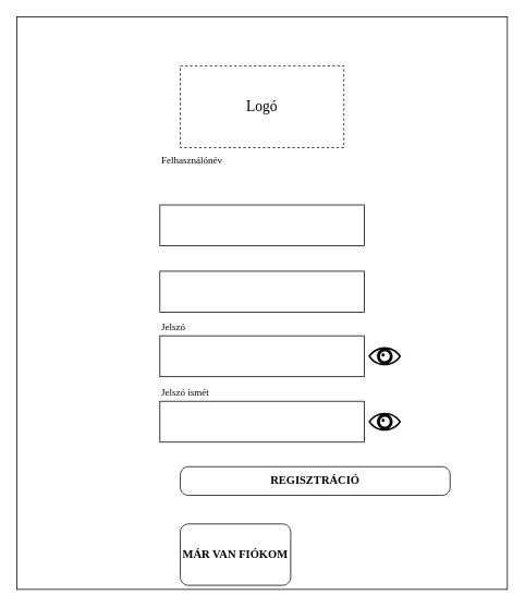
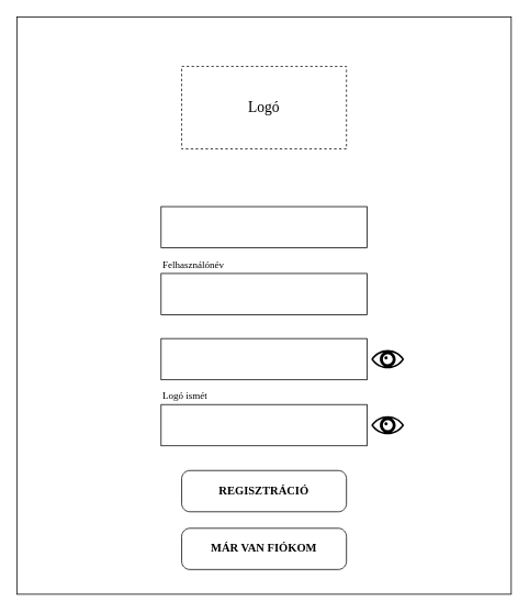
  <mxCell id="0" />
  <mxCell id="1" parent="0" />
  <mxCell id="2" value="" style="whiteSpace=wrap;html=1;fillColor=none;" parent="1" vertex="1"><mxGeometry width="600" height="700" as="geometry" x="20" y="20" /></mxCell>
  <mxCell id="3" value="&lt;font style=&quot;font-size: 18px;&quot;&gt;Logó&lt;/font&gt;" style="whiteSpace=wrap;html=1;fontSize=18;fontFamily=Comic Sans MS;dashed=1;" parent="1" vertex="1"><mxGeometry x="220" y="80" width="200" height="100" as="geometry" /></mxCell>
  <mxCell id="4" value="" style="rounded=0;whiteSpace=wrap;html=1;fontFamily=Comic Sans MS;" parent="1" vertex="1"><mxGeometry x="195" y="250" width="250" height="50" as="geometry" /></mxCell>
- <mxCell id="5" value="Jelszó ismét" style="text;html=1;strokeColor=none;fillColor=none;align=left;verticalAlign=middle;whiteSpace=wrap;rounded=0;fontFamily=Comic Sans MS;" parent="1" vertex="1"><mxGeometry x="195" y="470" width="105" height="20" as="geometry" /></mxCell>
+ <mxCell id="5" value="Logó ismét" style="text;html=1;strokeColor=none;fillColor=none;align=left;verticalAlign=middle;whiteSpace=wrap;rounded=0;fontFamily=Comic Sans MS;" parent="1" vertex="1"><mxGeometry x="195" y="470" width="105" height="20" as="geometry" /></mxCell>
  <mxCell id="6" value="" style="rounded=0;whiteSpace=wrap;html=1;fontFamily=Comic Sans MS;" parent="1" vertex="1"><mxGeometry x="195" y="490" width="250" height="50" as="geometry" /></mxCell>
  <mxCell id="7" value="" style="shape=mxgraph.signs.healthcare.eye;html=1;pointerEvents=1;fillColor=#000000;strokeColor=none;verticalLabelPosition=bottom;verticalAlign=top;align=center;aspect=fixed;strokeWidth=1;" parent="1" vertex="1"><mxGeometry x="450" y="423.9" width="40" height="22.2" as="geometry" /></mxCell>
- <mxCell id="8" value="REGISZTRÁCIÓ" style="strokeWidth=1;shadow=0;dashed=0;align=center;html=1;shape=mxgraph.mockup.buttons.button;mainText=;buttonStyle=round;fontSize=14;fontStyle=1;fillColor=none;whiteSpace=wrap;fontFamily=Comic Sans MS;" parent="1" vertex="1"><mxGeometry x="220" y="570" width="330" height="35" as="geometry" /></mxCell>
- <mxCell id="9" value="MÁR VAN FIÓKOM" style="strokeWidth=1;shadow=0;dashed=0;align=center;html=1;shape=mxgraph.mockup.buttons.button;mainText=;buttonStyle=round;fontSize=14;fontStyle=1;fillColor=none;whiteSpace=wrap;fontFamily=Comic Sans MS;" parent="1" vertex="1"><mxGeometry x="220" y="640" width="135" height="75" as="geometry" /></mxCell>
+ <mxCell id="8" value="REGISZTRÁCIÓ" style="strokeWidth=1;shadow=0;dashed=0;align=center;html=1;shape=mxgraph.mockup.buttons.button;mainText=;buttonStyle=round;fontSize=14;fontStyle=1;fillColor=none;whiteSpace=wrap;fontFamily=Comic Sans MS;" parent="1" vertex="1"><mxGeometry x="220" y="570" width="200" height="50" as="geometry" /></mxCell>
+ <mxCell id="9" value="MÁR VAN FIÓKOM" style="strokeWidth=1;shadow=0;dashed=0;align=center;html=1;shape=mxgraph.mockup.buttons.button;mainText=;buttonStyle=round;fontSize=14;fontStyle=1;fillColor=none;whiteSpace=wrap;fontFamily=Comic Sans MS;" parent="1" vertex="1"><mxGeometry x="220" y="640" width="200" height="50" as="geometry" /></mxCell>
  <mxCell id="10" value="" style="rounded=0;whiteSpace=wrap;html=1;fontFamily=Comic Sans MS;" vertex="1" parent="1"><mxGeometry x="195" y="410" width="250" height="50" as="geometry" /></mxCell>
  <mxCell id="11" value="" style="rounded=0;whiteSpace=wrap;html=1;fontFamily=Comic Sans MS;" vertex="1" parent="1"><mxGeometry x="195" y="331.1" width="250" height="50" as="geometry" /></mxCell>
- <mxCell id="12" value="Felhasználónév" style="text;html=1;strokeColor=none;fillColor=none;align=left;verticalAlign=middle;whiteSpace=wrap;rounded=0;fontFamily=Comic Sans MS;" vertex="1" parent="1"><mxGeometry x="195" y="186.1" width="105" height="20" as="geometry" /></mxCell>
- <mxCell id="13" value="Jelszó" style="text;html=1;strokeColor=none;fillColor=none;align=left;verticalAlign=middle;whiteSpace=wrap;rounded=0;fontFamily=Comic Sans MS;" vertex="1" parent="1"><mxGeometry x="195" y="390" width="105" height="20" as="geometry" /></mxCell>
+ <mxCell id="12" value="Felhasználónév" style="text;html=1;strokeColor=none;fillColor=none;align=left;verticalAlign=middle;whiteSpace=wrap;rounded=0;fontFamily=Comic Sans MS;" vertex="1" parent="1"><mxGeometry x="195" y="311.1" width="105" height="20" as="geometry" /></mxCell>
  <mxCell id="14" value="" style="shape=mxgraph.signs.healthcare.eye;html=1;pointerEvents=1;fillColor=#000000;strokeColor=none;verticalLabelPosition=bottom;verticalAlign=top;align=center;aspect=fixed;strokeWidth=1;" vertex="1" parent="1"><mxGeometry x="450" y="503.9" width="40" height="22.2" as="geometry" /></mxCell>
